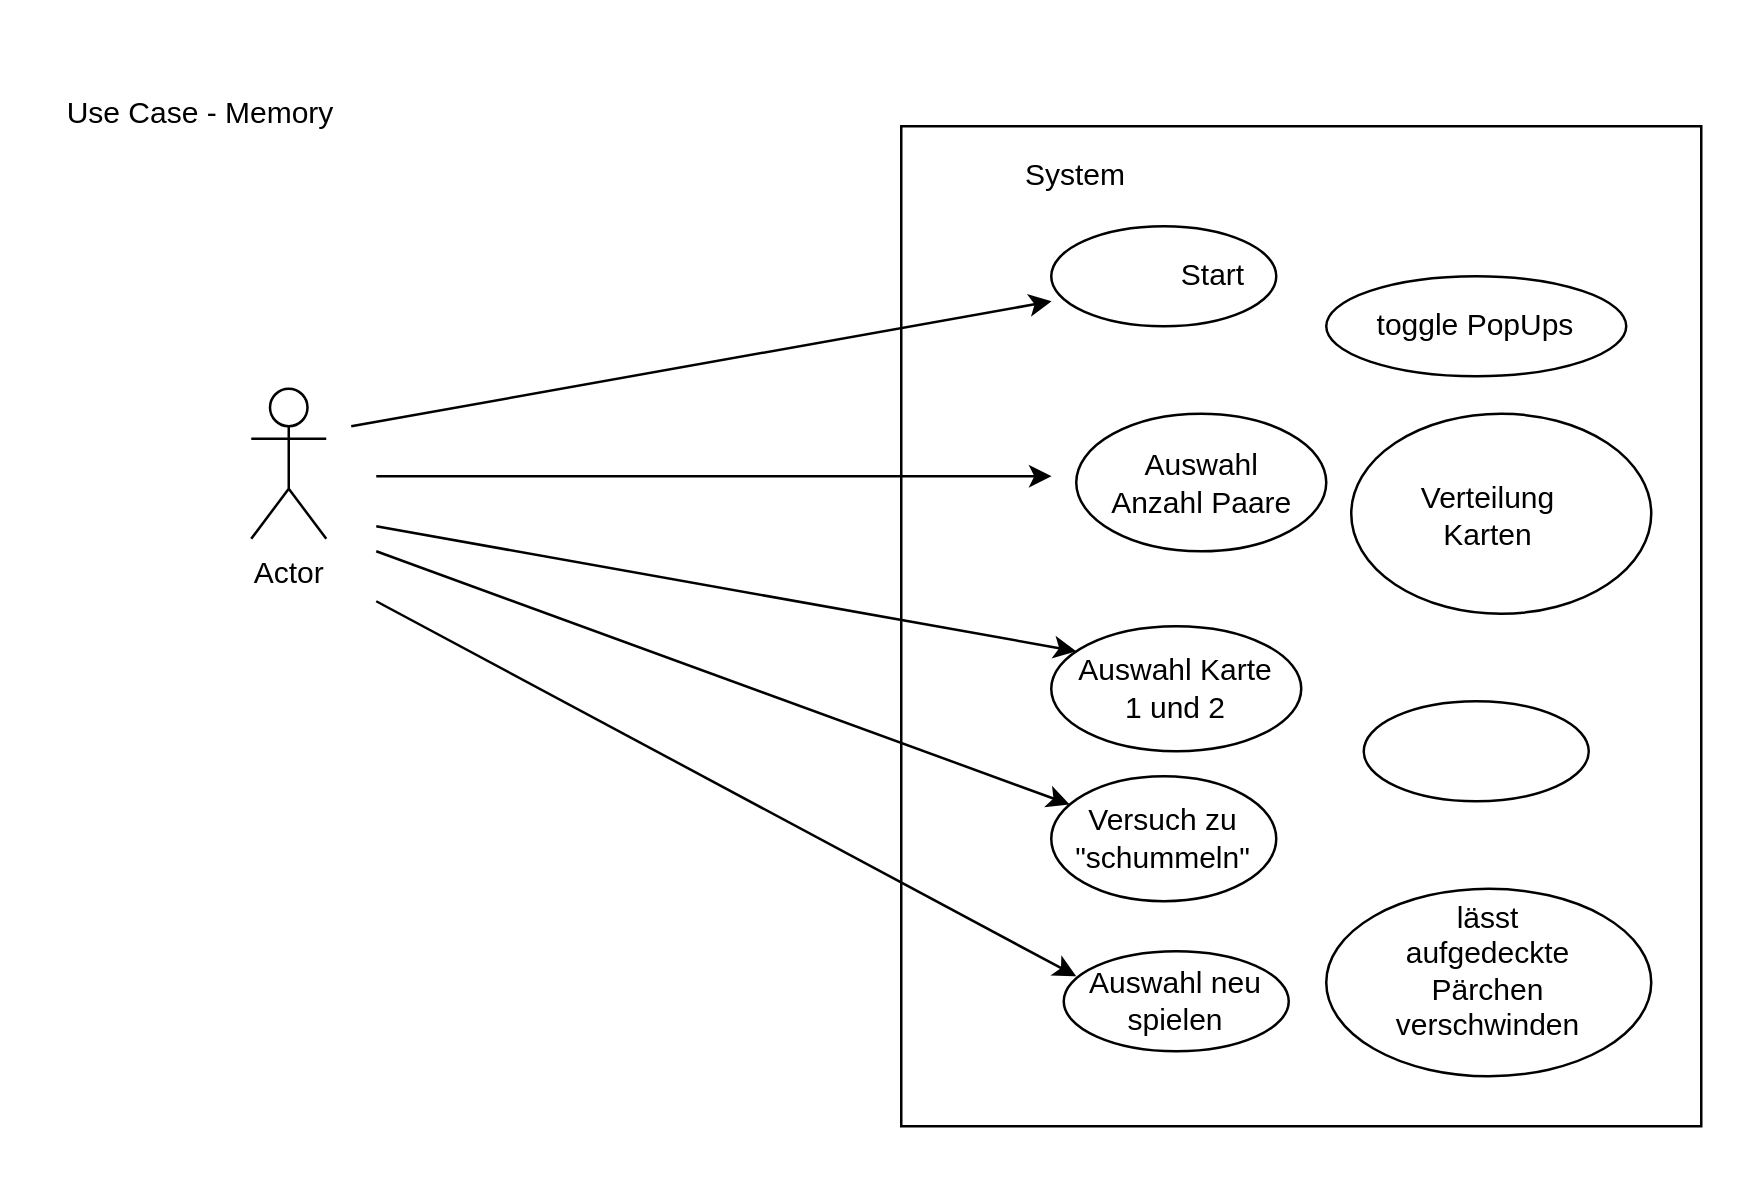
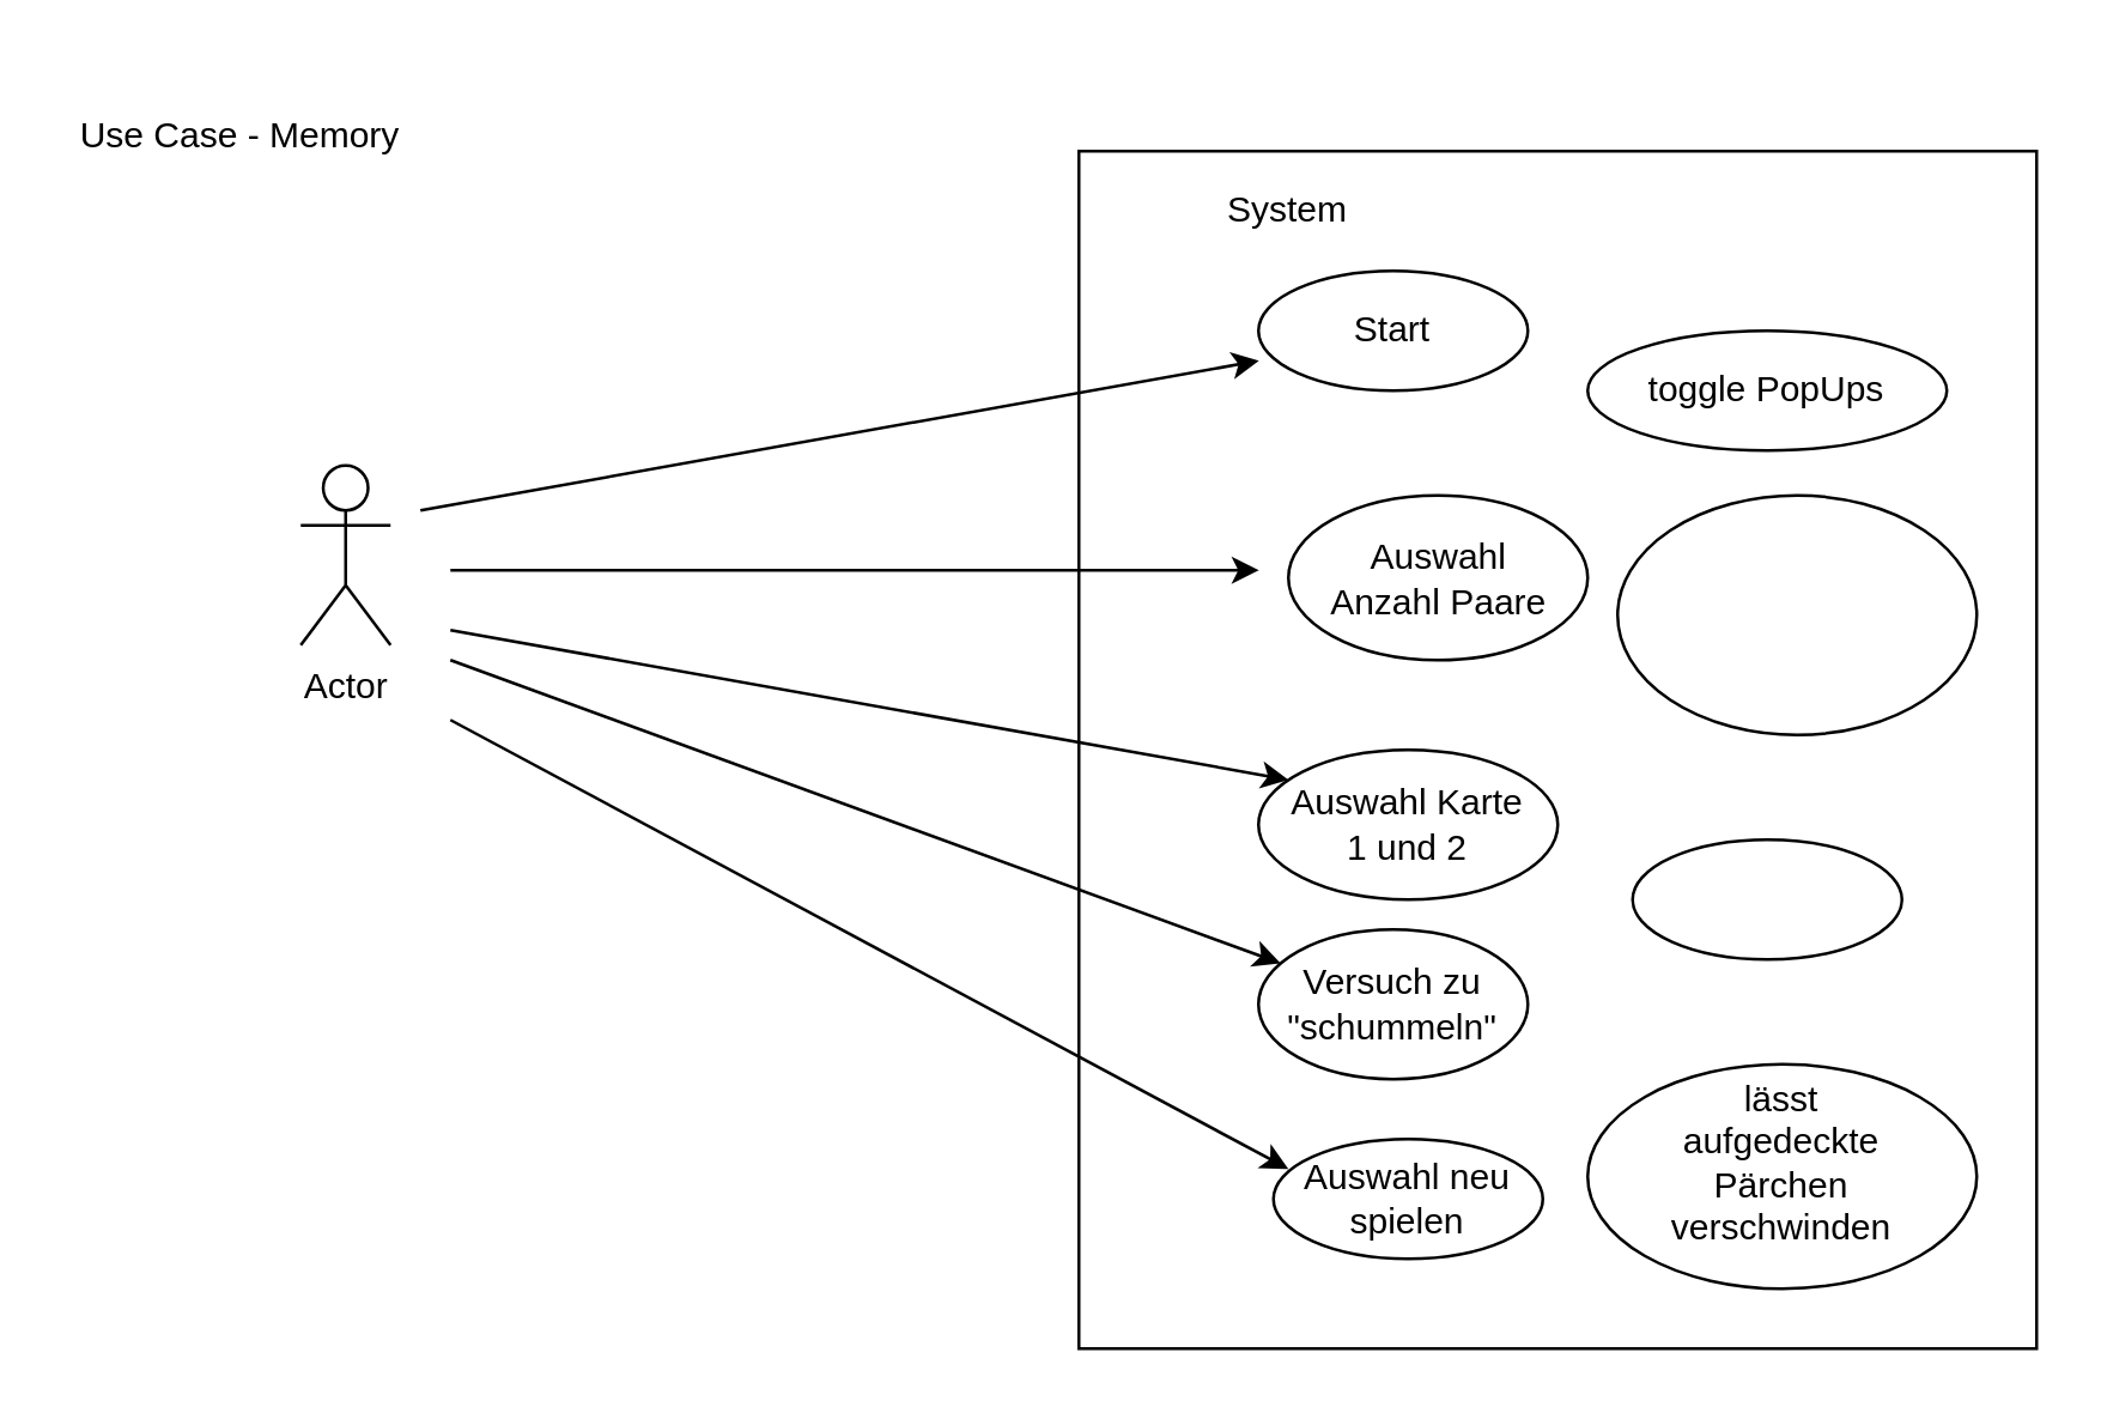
  <mxCell id="0" />
  <mxCell id="1" parent="0" />
  <mxCell id="2" value="Actor" style="shape=umlActor;verticalLabelPosition=bottom;verticalAlign=top;html=1;outlineConnect=0;" vertex="1" parent="1"><mxGeometry x="100" y="155" width="30" height="60" as="geometry" /></mxCell>
  <mxCell id="3" value="" style="rounded=0;whiteSpace=wrap;html=1;" vertex="1" parent="1"><mxGeometry x="360" y="50" width="320" height="400" as="geometry" /></mxCell>
  <mxCell id="4" value="Use Case - Memory" style="text;html=1;strokeColor=none;fillColor=none;align=center;verticalAlign=middle;whiteSpace=wrap;rounded=0;" vertex="1" parent="1"><mxGeometry x="20" y="20" width="120" height="50" as="geometry" /></mxCell>
  <mxCell id="5" value="System" style="text;html=1;strokeColor=none;fillColor=none;align=center;verticalAlign=middle;whiteSpace=wrap;rounded=0;" vertex="1" parent="1"><mxGeometry x="410" y="60" width="40" height="20" as="geometry" /></mxCell>
  <mxCell id="6" value="" style="ellipse;whiteSpace=wrap;html=1;" vertex="1" parent="1"><mxGeometry x="420" y="90" width="90" height="40" as="geometry" /></mxCell>
  <mxCell id="7" value="" style="ellipse;whiteSpace=wrap;html=1;" vertex="1" parent="1"><mxGeometry x="430" y="165" width="100" height="55" as="geometry" /></mxCell>
- <mxCell id="8" value="Start" style="text;html=1;strokeColor=none;fillColor=none;align=center;verticalAlign=middle;whiteSpace=wrap;rounded=0;" vertex="1" parent="1"><mxGeometry x="465" y="100" width="40" height="20" as="geometry" /></mxCell>
+ <mxCell id="8" value="Start" style="text;html=1;strokeColor=none;fillColor=none;align=center;verticalAlign=middle;whiteSpace=wrap;rounded=0;" vertex="1" parent="1"><mxGeometry x="445" y="100" width="40" height="20" as="geometry" /></mxCell>
  <mxCell id="9" value="Auswahl Anzahl Paare" style="text;html=1;strokeColor=none;fillColor=none;align=center;verticalAlign=middle;whiteSpace=wrap;rounded=0;" vertex="1" parent="1"><mxGeometry x="442.5" y="170" width="75" height="45" as="geometry" /></mxCell>
  <mxCell id="10" value="" style="ellipse;whiteSpace=wrap;html=1;" vertex="1" parent="1"><mxGeometry x="420" y="250" width="100" height="50" as="geometry" /></mxCell>
  <mxCell id="11" value="Auswahl Karte 1 und 2" style="text;html=1;strokeColor=none;fillColor=none;align=center;verticalAlign=middle;whiteSpace=wrap;rounded=0;" vertex="1" parent="1"><mxGeometry x="430" y="260" width="80" height="30" as="geometry" /></mxCell>
  <mxCell id="12" value="" style="ellipse;whiteSpace=wrap;html=1;" vertex="1" parent="1"><mxGeometry x="420" y="310" width="90" height="50" as="geometry" /></mxCell>
  <mxCell id="13" value="Versuch zu &quot;schummeln&quot;" style="text;html=1;strokeColor=none;fillColor=none;align=center;verticalAlign=middle;whiteSpace=wrap;rounded=0;" vertex="1" parent="1"><mxGeometry x="435" y="325" width="60" height="20" as="geometry" /></mxCell>
  <mxCell id="14" value="" style="ellipse;whiteSpace=wrap;html=1;" vertex="1" parent="1"><mxGeometry x="425" y="380" width="90" height="40" as="geometry" /></mxCell>
  <mxCell id="15" value="Auswahl neu spielen" style="text;html=1;strokeColor=none;fillColor=none;align=center;verticalAlign=middle;whiteSpace=wrap;rounded=0;" vertex="1" parent="1"><mxGeometry x="430" y="390" width="80" height="20" as="geometry" /></mxCell>
  <mxCell id="16" value="" style="endArrow=classic;html=1;entryX=0.188;entryY=0.175;entryDx=0;entryDy=0;entryPerimeter=0;" edge="1" parent="1" target="3"><mxGeometry width="50" height="50" relative="1" as="geometry"><mxPoint x="140" y="170" as="sourcePoint" /><mxPoint x="380" y="220" as="targetPoint" /></mxGeometry></mxCell>
  <mxCell id="17" value="" style="endArrow=classic;html=1;entryX=0.188;entryY=0.35;entryDx=0;entryDy=0;entryPerimeter=0;" edge="1" parent="1" target="3"><mxGeometry width="50" height="50" relative="1" as="geometry"><mxPoint x="150" y="190" as="sourcePoint" /><mxPoint x="380" y="220" as="targetPoint" /></mxGeometry></mxCell>
  <mxCell id="18" value="" style="endArrow=classic;html=1;entryX=0;entryY=0;entryDx=0;entryDy=0;" edge="1" parent="1" target="11"><mxGeometry width="50" height="50" relative="1" as="geometry"><mxPoint x="150" y="210" as="sourcePoint" /><mxPoint x="380" y="220" as="targetPoint" /></mxGeometry></mxCell>
  <mxCell id="19" value="" style="endArrow=classic;html=1;" edge="1" parent="1" target="12"><mxGeometry width="50" height="50" relative="1" as="geometry"><mxPoint x="150" y="220" as="sourcePoint" /><mxPoint x="200" y="230" as="targetPoint" /></mxGeometry></mxCell>
  <mxCell id="20" value="" style="endArrow=classic;html=1;entryX=0;entryY=0;entryDx=0;entryDy=0;" edge="1" parent="1" target="15"><mxGeometry width="50" height="50" relative="1" as="geometry"><mxPoint x="150" y="240" as="sourcePoint" /><mxPoint x="180" y="300" as="targetPoint" /></mxGeometry></mxCell>
  <mxCell id="21" value="" style="ellipse;whiteSpace=wrap;html=1;" vertex="1" parent="1"><mxGeometry x="530" y="110" width="120" height="40" as="geometry" /></mxCell>
  <mxCell id="22" value="toggle PopUps" style="text;html=1;strokeColor=none;fillColor=none;align=center;verticalAlign=middle;whiteSpace=wrap;rounded=0;" vertex="1" parent="1"><mxGeometry x="545" y="105" width="90" height="50" as="geometry" /></mxCell>
  <mxCell id="23" value="" style="ellipse;whiteSpace=wrap;html=1;" vertex="1" parent="1"><mxGeometry x="540" y="165" width="120" height="80" as="geometry" /></mxCell>
- <mxCell id="24" value="Verteilung Karten" style="text;html=1;strokeColor=none;fillColor=none;align=center;verticalAlign=middle;whiteSpace=wrap;rounded=0;" vertex="1" parent="1"><mxGeometry x="560" y="182.5" width="70" height="47.5" as="geometry" /></mxCell>
  <mxCell id="25" value="" style="ellipse;whiteSpace=wrap;html=1;" vertex="1" parent="1"><mxGeometry x="545" y="280" width="90" height="40" as="geometry" /></mxCell>
  <mxCell id="26" value="" style="ellipse;whiteSpace=wrap;html=1;" vertex="1" parent="1"><mxGeometry x="530" y="355" width="130" height="75" as="geometry" /></mxCell>
  <mxCell id="27" value="lässt aufgedeckte Pärchen verschwinden" style="text;html=1;strokeColor=none;fillColor=none;align=center;verticalAlign=middle;whiteSpace=wrap;rounded=0;" vertex="1" parent="1"><mxGeometry x="555" y="362.5" width="80" height="50" as="geometry" /></mxCell>
